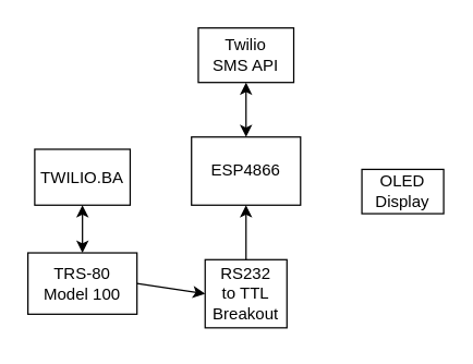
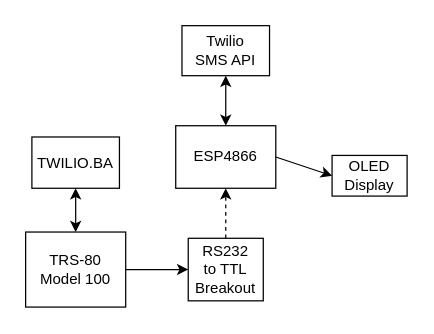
  <mxCell id="0" />
  <mxCell id="1" parent="0" />
- <mxCell id="2" value="TRS-80&lt;br&gt;Model 100" style="rounded=0;whiteSpace=wrap;html=1;" vertex="1" parent="1"><mxGeometry x="20" y="185" width="80" height="45" as="geometry" /></mxCell>
+ <mxCell id="2" value="TRS-80&lt;br&gt;Model 100" style="rounded=0;whiteSpace=wrap;html=1;" vertex="1" parent="1"><mxGeometry x="20" y="185" width="80" height="60" as="geometry" /></mxCell>
  <mxCell id="3" value="RS232 &lt;br&gt;to TTL&lt;br&gt;Breakout" style="rounded=0;whiteSpace=wrap;html=1;" vertex="1" parent="1"><mxGeometry x="150" y="190" width="60" height="50" as="geometry" /></mxCell>
  <mxCell id="4" value="" style="endArrow=classic;html=1;exitX=1;exitY=0.5;exitDx=0;exitDy=0;entryX=0;entryY=0.5;entryDx=0;entryDy=0;" edge="1" parent="1" source="2" target="3"><mxGeometry width="50" height="50" relative="1" as="geometry"><mxPoint x="120" y="170" as="sourcePoint" /><mxPoint x="170" y="120" as="targetPoint" /></mxGeometry></mxCell>
  <mxCell id="5" value="ESP4866" style="rounded=0;whiteSpace=wrap;html=1;" vertex="1" parent="1"><mxGeometry x="140" y="100" width="80" height="50" as="geometry" /></mxCell>
- <mxCell id="6" value="" style="endArrow=classic;html=1;entryX=0.5;entryY=1;entryDx=0;entryDy=0;exitX=0.5;exitY=0;exitDx=0;exitDy=0;" edge="1" parent="1" source="3" target="5"><mxGeometry width="50" height="50" relative="1" as="geometry"><mxPoint x="60" y="180" as="sourcePoint" /><mxPoint x="110" y="130" as="targetPoint" /></mxGeometry></mxCell>
+ <mxCell id="6" value="" style="endArrow=classic;html=1;entryX=0.5;entryY=1;entryDx=0;entryDy=0;exitX=0.5;exitY=0;exitDx=0;exitDy=0;dashed=1;" edge="1" parent="1" source="3" target="5"><mxGeometry width="50" height="50" relative="1" as="geometry"><mxPoint x="60" y="180" as="sourcePoint" /><mxPoint x="110" y="130" as="targetPoint" /></mxGeometry></mxCell>
  <mxCell id="7" value="OLED&lt;br&gt;Display" style="rounded=0;whiteSpace=wrap;html=1;" vertex="1" parent="1"><mxGeometry x="265" y="123.75" width="60" height="32.5" as="geometry" /></mxCell>
+ <mxCell id="8" value="" style="endArrow=classic;html=1;entryX=0;entryY=0.5;entryDx=0;entryDy=0;exitX=1;exitY=0.5;exitDx=0;exitDy=0;" edge="1" parent="1" source="5" target="7"><mxGeometry width="50" height="50" relative="1" as="geometry"><mxPoint x="190" y="80" as="sourcePoint" /><mxPoint x="240" y="30" as="targetPoint" /></mxGeometry></mxCell>
  <mxCell id="9" value="Twilio &lt;br&gt;SMS API" style="rounded=0;whiteSpace=wrap;html=1;" vertex="1" parent="1"><mxGeometry x="145" y="20" width="70" height="40" as="geometry" /></mxCell>
  <mxCell id="10" value="TWILIO.BA" style="rounded=0;whiteSpace=wrap;html=1;" vertex="1" parent="1"><mxGeometry x="25" y="109" width="70" height="41" as="geometry" /></mxCell>
  <mxCell id="11" value="" style="endArrow=classic;startArrow=classic;html=1;entryX=0.5;entryY=1;entryDx=0;entryDy=0;exitX=0.5;exitY=0;exitDx=0;exitDy=0;" edge="1" parent="1" source="2" target="10"><mxGeometry width="50" height="50" relative="1" as="geometry"><mxPoint x="-50" y="190" as="sourcePoint" /><mxPoint x="0" y="140" as="targetPoint" /></mxGeometry></mxCell>
  <mxCell id="12" value="" style="endArrow=classic;startArrow=classic;html=1;entryX=0.5;entryY=1;entryDx=0;entryDy=0;exitX=0.5;exitY=0;exitDx=0;exitDy=0;" edge="1" parent="1" source="5" target="9"><mxGeometry width="50" height="50" relative="1" as="geometry"><mxPoint x="70" y="100" as="sourcePoint" /><mxPoint x="120" y="50" as="targetPoint" /></mxGeometry></mxCell>
